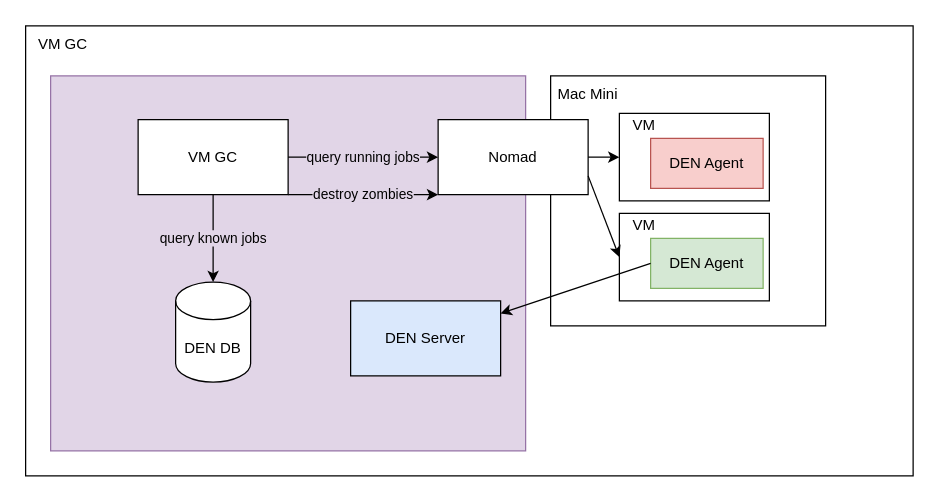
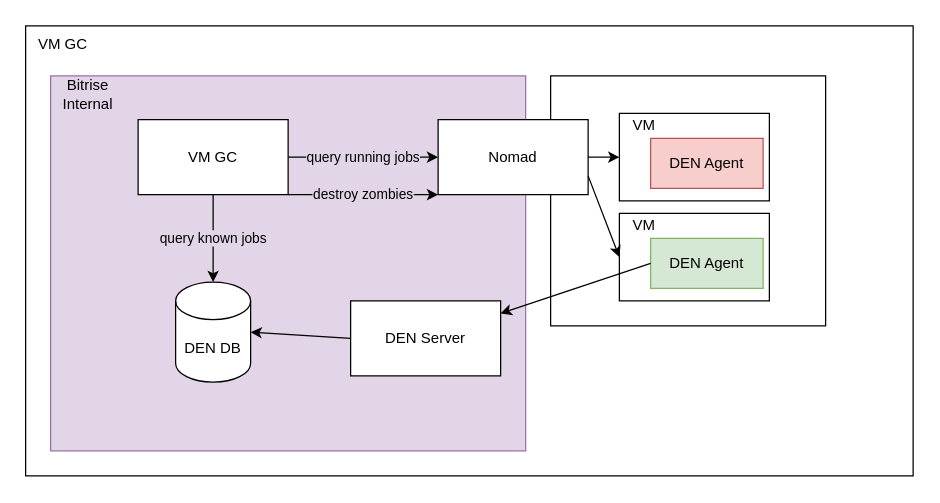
  <mxCell id="0" />
  <mxCell id="1" parent="0" />
  <mxCell id="2" value="" style="rounded=0;whiteSpace=wrap;html=1;" vertex="1" parent="1"><mxGeometry x="20" y="20" width="710" height="360" as="geometry" /></mxCell>
  <mxCell id="3" value="" style="rounded=0;whiteSpace=wrap;html=1;fillColor=#e1d5e7;strokeColor=#9673a6;" vertex="1" parent="1"><mxGeometry x="40" y="60" width="380" height="300" as="geometry" /></mxCell>
+ <mxCell id="4" value="Bitrise Internal" style="text;html=1;strokeColor=none;fillColor=none;align=center;verticalAlign=middle;whiteSpace=wrap;rounded=0;" vertex="1" parent="1"><mxGeometry x="40" y="60" width="60" height="30" as="geometry" /></mxCell>
  <mxCell id="5" value="DEN DB" style="shape=cylinder3;whiteSpace=wrap;html=1;boundedLbl=1;backgroundOutline=1;size=15;" vertex="1" parent="1"><mxGeometry x="140" y="225" width="60" height="80" as="geometry" /></mxCell>
  <mxCell id="6" value="" style="rounded=0;whiteSpace=wrap;html=1;" vertex="1" parent="1"><mxGeometry x="440" y="60" width="220" height="200" as="geometry" /></mxCell>
  <mxCell id="7" value="" style="rounded=0;whiteSpace=wrap;html=1;" vertex="1" parent="1"><mxGeometry x="495" y="90" width="120" height="70" as="geometry" /></mxCell>
- <mxCell id="8" value="Mac Mini" style="text;html=1;strokeColor=none;fillColor=none;align=center;verticalAlign=middle;whiteSpace=wrap;rounded=0;" vertex="1" parent="1"><mxGeometry x="440" y="60" width="60" height="30" as="geometry" /></mxCell>
  <mxCell id="9" value="" style="rounded=0;whiteSpace=wrap;html=1;" vertex="1" parent="1"><mxGeometry x="495" y="170" width="120" height="70" as="geometry" /></mxCell>
  <mxCell id="10" value="VM" style="text;html=1;strokeColor=none;fillColor=none;align=center;verticalAlign=middle;whiteSpace=wrap;rounded=0;" vertex="1" parent="1"><mxGeometry x="495" y="90" width="40" height="20" as="geometry" /></mxCell>
  <mxCell id="11" value="VM" style="text;html=1;strokeColor=none;fillColor=none;align=center;verticalAlign=middle;whiteSpace=wrap;rounded=0;" vertex="1" parent="1"><mxGeometry x="495" y="170" width="40" height="20" as="geometry" /></mxCell>
  <mxCell id="12" value="DEN Agent" style="rounded=0;whiteSpace=wrap;html=1;fillColor=#f8cecc;strokeColor=#b85450;" vertex="1" parent="1"><mxGeometry x="520" y="110" width="90" height="40" as="geometry" /></mxCell>
  <mxCell id="13" value="DEN Agent" style="rounded=0;whiteSpace=wrap;html=1;fillColor=#d5e8d4;strokeColor=#82b366;" vertex="1" parent="1"><mxGeometry x="520" y="190" width="90" height="40" as="geometry" /></mxCell>
  <mxCell id="14" value="" style="endArrow=classic;html=1;rounded=0;exitX=0;exitY=0.5;exitDx=0;exitDy=0;" edge="1" parent="1" source="13" target="15"><mxGeometry width="50" height="50" relative="1" as="geometry"><mxPoint x="350" y="320" as="sourcePoint" /><mxPoint x="500" y="330" as="targetPoint" /></mxGeometry></mxCell>
- <mxCell id="15" value="DEN Server" style="rounded=0;whiteSpace=wrap;html=1;fillColor=#dae8fc;" vertex="1" parent="1"><mxGeometry x="280" y="240" width="120" height="60" as="geometry" /></mxCell>
+ <mxCell id="15" value="DEN Server" style="rounded=0;whiteSpace=wrap;html=1;" vertex="1" parent="1"><mxGeometry x="280" y="240" width="120" height="60" as="geometry" /></mxCell>
+ <mxCell id="16" value="" style="endArrow=classic;html=1;rounded=0;exitX=0;exitY=0.5;exitDx=0;exitDy=0;entryX=1;entryY=0.5;entryDx=0;entryDy=0;entryPerimeter=0;" edge="1" parent="1" source="15" target="5"><mxGeometry width="50" height="50" relative="1" as="geometry"><mxPoint x="350" y="320" as="sourcePoint" /><mxPoint x="400" y="270" as="targetPoint" /></mxGeometry></mxCell>
  <mxCell id="17" value="VM GC" style="rounded=0;whiteSpace=wrap;html=1;" vertex="1" parent="1"><mxGeometry x="110" y="95" width="120" height="60" as="geometry" /></mxCell>
  <mxCell id="18" value="query running jobs" style="endArrow=classic;html=1;rounded=0;exitX=1;exitY=0.5;exitDx=0;exitDy=0;entryX=0;entryY=0.5;entryDx=0;entryDy=0;labelBackgroundColor=#E1D5E7;" edge="1" parent="1" source="17" target="19"><mxGeometry width="50" height="50" relative="1" as="geometry"><mxPoint x="350" y="320" as="sourcePoint" /><mxPoint x="400" y="270" as="targetPoint" /></mxGeometry></mxCell>
  <mxCell id="19" value="Nomad" style="rounded=0;whiteSpace=wrap;html=1;" vertex="1" parent="1"><mxGeometry x="350" y="95" width="120" height="60" as="geometry" /></mxCell>
  <mxCell id="20" value="" style="endArrow=classic;html=1;rounded=0;labelBackgroundColor=#E1D5E7;exitX=1;exitY=0.5;exitDx=0;exitDy=0;entryX=0;entryY=0.5;entryDx=0;entryDy=0;" edge="1" parent="1" source="19" target="7"><mxGeometry width="50" height="50" relative="1" as="geometry"><mxPoint x="350" y="320" as="sourcePoint" /><mxPoint x="400" y="270" as="targetPoint" /></mxGeometry></mxCell>
  <mxCell id="21" value="" style="endArrow=classic;html=1;rounded=0;labelBackgroundColor=#E1D5E7;exitX=1;exitY=0.75;exitDx=0;exitDy=0;entryX=0;entryY=0.5;entryDx=0;entryDy=0;" edge="1" parent="1" source="19" target="9"><mxGeometry width="50" height="50" relative="1" as="geometry"><mxPoint x="350" y="320" as="sourcePoint" /><mxPoint x="400" y="270" as="targetPoint" /></mxGeometry></mxCell>
  <mxCell id="22" value="query known jobs" style="endArrow=classic;html=1;rounded=0;labelBackgroundColor=#E1D5E7;exitX=0.5;exitY=1;exitDx=0;exitDy=0;entryX=0.5;entryY=0;entryDx=0;entryDy=0;entryPerimeter=0;" edge="1" parent="1" source="17" target="5"><mxGeometry width="50" height="50" relative="1" as="geometry"><mxPoint x="350" y="320" as="sourcePoint" /><mxPoint x="400" y="270" as="targetPoint" /></mxGeometry></mxCell>
  <mxCell id="23" value="destroy zombies" style="endArrow=classic;html=1;rounded=0;labelBackgroundColor=#E1D5E7;exitX=1;exitY=1;exitDx=0;exitDy=0;entryX=0;entryY=1;entryDx=0;entryDy=0;" edge="1" parent="1" source="17" target="19"><mxGeometry width="50" height="50" relative="1" as="geometry"><mxPoint x="350" y="320" as="sourcePoint" /><mxPoint x="400" y="270" as="targetPoint" /></mxGeometry></mxCell>
  <mxCell id="24" value="VM GC" style="text;html=1;strokeColor=none;fillColor=none;align=center;verticalAlign=middle;whiteSpace=wrap;rounded=0;" vertex="1" parent="1"><mxGeometry x="20" y="20" width="60" height="30" as="geometry" /></mxCell>
